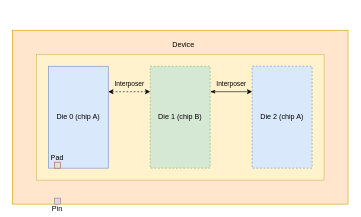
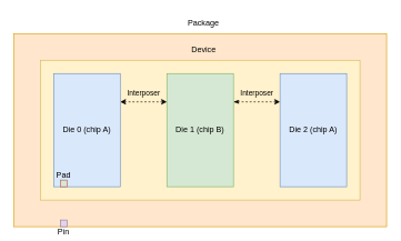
  <mxCell id="0" />
  <mxCell id="1" parent="0" />
  <mxCell id="2" value="" style="rounded=0;whiteSpace=wrap;html=1;fillColor=#ffe6cc;strokeColor=#d79b00;" vertex="1" parent="1"><mxGeometry x="20" y="50" width="560" height="290" as="geometry" /></mxCell>
  <mxCell id="3" value="&lt;div&gt;&lt;br&gt;&lt;/div&gt;" style="rounded=0;whiteSpace=wrap;html=1;fillColor=#fff2cc;strokeColor=#d6b656;" vertex="1" parent="1"><mxGeometry x="60" y="90" width="480" height="210" as="geometry" /></mxCell>
  <mxCell id="4" value="&lt;div&gt;Device&lt;/div&gt;" style="text;html=1;align=center;verticalAlign=middle;resizable=0;points=[];autosize=1;strokeColor=none;fillColor=none;" vertex="1" parent="1"><mxGeometry x="275" y="60" width="60" height="30" as="geometry" /></mxCell>
  <mxCell id="5" value="Interposer" style="edgeStyle=orthogonalEdgeStyle;rounded=0;orthogonalLoop=1;jettySize=auto;html=1;exitX=1;exitY=0.25;exitDx=0;exitDy=0;entryX=0;entryY=0.25;entryDx=0;entryDy=0;startArrow=classic;startFill=1;spacingBottom=25;labelBackgroundColor=none;dashed=1;" edge="1" parent="1" source="6" target="8"><mxGeometry relative="1" as="geometry" /></mxCell>
  <mxCell id="6" value="Die 0 (chip A)" style="rounded=0;whiteSpace=wrap;html=1;fillColor=#dae8fc;strokeColor=#6c8ebf;" vertex="1" parent="1"><mxGeometry x="80" y="110" width="100" height="170" as="geometry" /></mxCell>
- <mxCell id="7" value="&lt;div&gt;Interposer&lt;/div&gt;" style="edgeStyle=orthogonalEdgeStyle;rounded=0;orthogonalLoop=1;jettySize=auto;html=1;exitX=1;exitY=0.25;exitDx=0;exitDy=0;entryX=0;entryY=0.25;entryDx=0;entryDy=0;startArrow=classicThin;startFill=1;spacingBottom=25;labelBackgroundColor=none;" edge="1" parent="1" source="8" target="9"><mxGeometry relative="1" as="geometry" /></mxCell>
- <mxCell id="8" value="Die 1 (chip B)" style="rounded=0;whiteSpace=wrap;html=1;fillColor=#d5e8d4;strokeColor=#82b366;dashed=1;" vertex="1" parent="1"><mxGeometry x="250" y="110" width="100" height="170" as="geometry" /></mxCell>
- <mxCell id="9" value="Die 2 (chip A)" style="rounded=0;whiteSpace=wrap;html=1;fillColor=#dae8fc;strokeColor=#6c8ebf;dashed=1;" vertex="1" parent="1"><mxGeometry x="420" y="110" width="100" height="170" as="geometry" /></mxCell>
+ <mxCell id="7" value="&lt;div&gt;Interposer&lt;/div&gt;" style="edgeStyle=orthogonalEdgeStyle;rounded=0;orthogonalLoop=1;jettySize=auto;html=1;exitX=1;exitY=0.25;exitDx=0;exitDy=0;entryX=0;entryY=0.25;entryDx=0;entryDy=0;startArrow=classicThin;startFill=1;spacingBottom=25;labelBackgroundColor=none;dashed=1;" edge="1" parent="1" source="8" target="9"><mxGeometry relative="1" as="geometry" /></mxCell>
+ <mxCell id="8" value="Die 1 (chip B)" style="rounded=0;whiteSpace=wrap;html=1;fillColor=#d5e8d4;strokeColor=#82b366;" vertex="1" parent="1"><mxGeometry x="250" y="110" width="100" height="170" as="geometry" /></mxCell>
+ <mxCell id="9" value="Die 2 (chip A)" style="rounded=0;whiteSpace=wrap;html=1;fillColor=#dae8fc;strokeColor=#6c8ebf;" vertex="1" parent="1"><mxGeometry x="420" y="110" width="100" height="170" as="geometry" /></mxCell>
  <mxCell id="10" value="&lt;div&gt;Pad&lt;/div&gt;" style="rounded=0;whiteSpace=wrap;html=1;fillColor=#d5e8d4;strokeColor=#b85450;spacingBottom=25;" vertex="1" parent="1"><mxGeometry x="90" y="270" width="10" height="10" as="geometry" /></mxCell>
  <mxCell id="11" value="Pin" style="rounded=0;whiteSpace=wrap;html=1;fillColor=#e1d5e7;strokeColor=#9673a6;spacingTop=25;" vertex="1" parent="1"><mxGeometry x="90" y="330" width="10" height="10" as="geometry" /></mxCell>
+ <mxCell id="12" value="&lt;div&gt;Package&lt;/div&gt;" style="text;html=1;align=center;verticalAlign=middle;whiteSpace=wrap;rounded=0;" vertex="1" parent="1"><mxGeometry x="275" y="20" width="60" height="30" as="geometry" /></mxCell>
